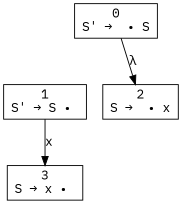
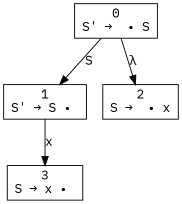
  digraph {
    fontname="IBM Plex Mono"
    node [fontname="IBM Plex Mono" shape=box]
    edge [fontname="IBM Plex Mono"]
    n1 [label=<0<br />S' →  • S>]
    n2 [label=<1<br />S' → S • >]
    n3 [label=<2<br />S →  • x>]
    n4 [label=<3<br />S → x • >]
+   n1 -> n2 [label=S]
    n1 -> n3 [label=<&lambda;>]
    n2 -> n4 [label=x]
  }
